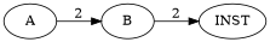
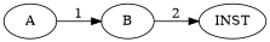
  digraph {
    rankdir=LR
    n1 [cond="opcode is JCC" label=A root=true]
    n2 [cond="inst contains INST" label=B]
    n3 [label=INST]
-   n1 -> n2 [label=2]
+   n1 -> n2 [label=1]
    n2 -> n3 [label=2]
  }
